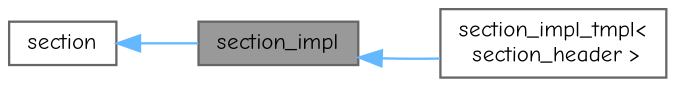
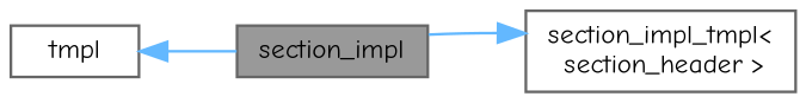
  digraph {
    fontname="Comic Neue"
    rankdir=LR
    node [color=gray40 fillcolor=white fontname="Comic Neue" fontsize=10 shape=box style=filled]
    edge [color=steelblue1 dir=back fontname="Comic Neue" fontsize=10 labelfontname=Helvetica labelfontsize=10 style=solid]
    n1 [fillcolor=grey60 fontcolor=black height=0.2 label=section_impl width=0.4]
    n2 [height=0.2 label="section_impl_tmpl\<\l section_header \>" width=0.4]
-   n3 [height=0.2 label=section width=0.4]
-   n1 -> n2
+   n3 [height=0.2 label=tmpl width=0.4]
+   n2 -> n1
    n3 -> n1
  }
